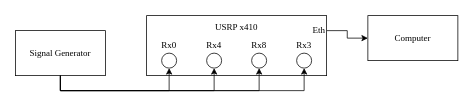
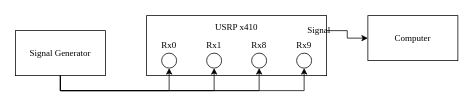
  <mxCell id="0" />
  <mxCell id="1" parent="0" />
  <mxCell id="2" value="Signal Generator" style="rounded=0;whiteSpace=wrap;html=1;fontFamily=Modern;fontSource=https%3A%2F%2Fsourceforge.net%2Fprojects%2Fcm-unicode%2F;" vertex="1" parent="1"><mxGeometry x="20" y="40" width="120" height="60" as="geometry" /></mxCell>
  <mxCell id="3" style="edgeStyle=orthogonalEdgeStyle;rounded=0;orthogonalLoop=1;jettySize=auto;html=1;exitX=1;exitY=0.25;exitDx=0;exitDy=0;fontFamily=Modern;fontSource=https%3A%2F%2Fsourceforge.net%2Fprojects%2Fcm-unicode%2F;" edge="1" parent="1" source="4" target="18"><mxGeometry relative="1" as="geometry" /></mxCell>
  <mxCell id="4" value="" style="rounded=0;whiteSpace=wrap;html=1;fontFamily=Modern;fontSource=https%3A%2F%2Fsourceforge.net%2Fprojects%2Fcm-unicode%2F;" vertex="1" parent="1"><mxGeometry x="195" y="20" width="240" height="80" as="geometry" /></mxCell>
  <mxCell id="5" value="USRP x410" style="text;html=1;align=center;verticalAlign=middle;whiteSpace=wrap;rounded=0;fontFamily=Modern;fontSource=https%3A%2F%2Fsourceforge.net%2Fprojects%2Fcm-unicode%2F;" vertex="1" parent="1"><mxGeometry x="270" y="20" width="90" height="30" as="geometry" /></mxCell>
  <mxCell id="6" value="" style="ellipse;whiteSpace=wrap;html=1;aspect=fixed;fontFamily=Modern;fontSource=https%3A%2F%2Fsourceforge.net%2Fprojects%2Fcm-unicode%2F;" vertex="1" parent="1"><mxGeometry x="215" y="70" width="20" height="20" as="geometry" /></mxCell>
  <mxCell id="7" value="" style="ellipse;whiteSpace=wrap;html=1;aspect=fixed;fontFamily=Modern;fontSource=https%3A%2F%2Fsourceforge.net%2Fprojects%2Fcm-unicode%2F;" vertex="1" parent="1"><mxGeometry x="275" y="70" width="20" height="20" as="geometry" /></mxCell>
  <mxCell id="8" value="" style="ellipse;whiteSpace=wrap;html=1;aspect=fixed;fontFamily=Modern;fontSource=https%3A%2F%2Fsourceforge.net%2Fprojects%2Fcm-unicode%2F;" vertex="1" parent="1"><mxGeometry x="335" y="70" width="20" height="20" as="geometry" /></mxCell>
  <mxCell id="9" value="" style="ellipse;whiteSpace=wrap;html=1;aspect=fixed;fontFamily=Modern;fontSource=https%3A%2F%2Fsourceforge.net%2Fprojects%2Fcm-unicode%2F;" vertex="1" parent="1"><mxGeometry x="395" y="70" width="20" height="20" as="geometry" /></mxCell>
  <mxCell id="10" value="Rx0" style="text;html=1;align=center;verticalAlign=middle;whiteSpace=wrap;rounded=0;fontFamily=Modern;fontSource=https%3A%2F%2Fsourceforge.net%2Fprojects%2Fcm-unicode%2F;" vertex="1" parent="1"><mxGeometry x="195" y="45" width="60" height="30" as="geometry" /></mxCell>
- <mxCell id="11" value="Rx4" style="text;html=1;align=center;verticalAlign=middle;whiteSpace=wrap;rounded=0;fontFamily=Modern;fontSource=https%3A%2F%2Fsourceforge.net%2Fprojects%2Fcm-unicode%2F;" vertex="1" parent="1"><mxGeometry x="255" y="45" width="60" height="30" as="geometry" /></mxCell>
+ <mxCell id="11" value="Rx1" style="text;html=1;align=center;verticalAlign=middle;whiteSpace=wrap;rounded=0;fontFamily=Modern;fontSource=https%3A%2F%2Fsourceforge.net%2Fprojects%2Fcm-unicode%2F;" vertex="1" parent="1"><mxGeometry x="255" y="45" width="60" height="30" as="geometry" /></mxCell>
  <mxCell id="12" value="Rx8" style="text;html=1;align=center;verticalAlign=middle;whiteSpace=wrap;rounded=0;fontFamily=Modern;fontSource=https%3A%2F%2Fsourceforge.net%2Fprojects%2Fcm-unicode%2F;" vertex="1" parent="1"><mxGeometry x="315" y="45" width="60" height="30" as="geometry" /></mxCell>
- <mxCell id="13" value="Rx3" style="text;html=1;align=center;verticalAlign=middle;whiteSpace=wrap;rounded=0;fontFamily=Modern;fontSource=https%3A%2F%2Fsourceforge.net%2Fprojects%2Fcm-unicode%2F;" vertex="1" parent="1"><mxGeometry x="375" y="45" width="60" height="30" as="geometry" /></mxCell>
+ <mxCell id="13" value="Rx9" style="text;html=1;align=center;verticalAlign=middle;whiteSpace=wrap;rounded=0;fontFamily=Modern;fontSource=https%3A%2F%2Fsourceforge.net%2Fprojects%2Fcm-unicode%2F;" vertex="1" parent="1"><mxGeometry x="375" y="45" width="60" height="30" as="geometry" /></mxCell>
  <mxCell id="14" style="edgeStyle=orthogonalEdgeStyle;rounded=0;orthogonalLoop=1;jettySize=auto;html=1;exitX=0.5;exitY=1;exitDx=0;exitDy=0;entryX=0.5;entryY=1;entryDx=0;entryDy=0;fontFamily=Modern;fontSource=https%3A%2F%2Fsourceforge.net%2Fprojects%2Fcm-unicode%2F;" edge="1" parent="1" source="2" target="6"><mxGeometry relative="1" as="geometry" /></mxCell>
  <mxCell id="15" style="edgeStyle=orthogonalEdgeStyle;rounded=0;orthogonalLoop=1;jettySize=auto;html=1;exitX=0.5;exitY=1;exitDx=0;exitDy=0;entryX=0.5;entryY=1;entryDx=0;entryDy=0;fontFamily=Modern;fontSource=https%3A%2F%2Fsourceforge.net%2Fprojects%2Fcm-unicode%2F;" edge="1" parent="1" source="2" target="7"><mxGeometry relative="1" as="geometry" /></mxCell>
  <mxCell id="16" style="edgeStyle=orthogonalEdgeStyle;rounded=0;orthogonalLoop=1;jettySize=auto;html=1;exitX=0.5;exitY=1;exitDx=0;exitDy=0;entryX=0.5;entryY=1;entryDx=0;entryDy=0;fontFamily=Modern;fontSource=https%3A%2F%2Fsourceforge.net%2Fprojects%2Fcm-unicode%2F;" edge="1" parent="1" source="2" target="8"><mxGeometry relative="1" as="geometry" /></mxCell>
  <mxCell id="17" style="edgeStyle=orthogonalEdgeStyle;rounded=0;orthogonalLoop=1;jettySize=auto;html=1;exitX=0.5;exitY=1;exitDx=0;exitDy=0;entryX=0.5;entryY=1;entryDx=0;entryDy=0;fontFamily=Modern;fontSource=https%3A%2F%2Fsourceforge.net%2Fprojects%2Fcm-unicode%2F;" edge="1" parent="1" source="2" target="9"><mxGeometry relative="1" as="geometry" /></mxCell>
  <mxCell id="18" value="Computer" style="rounded=0;whiteSpace=wrap;html=1;fontFamily=Modern;fontSource=https%3A%2F%2Fsourceforge.net%2Fprojects%2Fcm-unicode%2F;" vertex="1" parent="1"><mxGeometry x="490" y="20" width="120" height="60" as="geometry" /></mxCell>
- <mxCell id="19" value="Eth" style="text;html=1;align=center;verticalAlign=middle;whiteSpace=wrap;rounded=0;fontFamily=Modern;fontSource=https%3A%2F%2Fsourceforge.net%2Fprojects%2Fcm-unicode%2F;" vertex="1" parent="1"><mxGeometry x="395" y="24" width="60" height="30" as="geometry" /></mxCell>
+ <mxCell id="19" value="Signal" style="text;html=1;align=center;verticalAlign=middle;whiteSpace=wrap;rounded=0;fontFamily=Modern;fontSource=https%3A%2F%2Fsourceforge.net%2Fprojects%2Fcm-unicode%2F;" vertex="1" parent="1"><mxGeometry x="395" y="24" width="60" height="30" as="geometry" /></mxCell>
